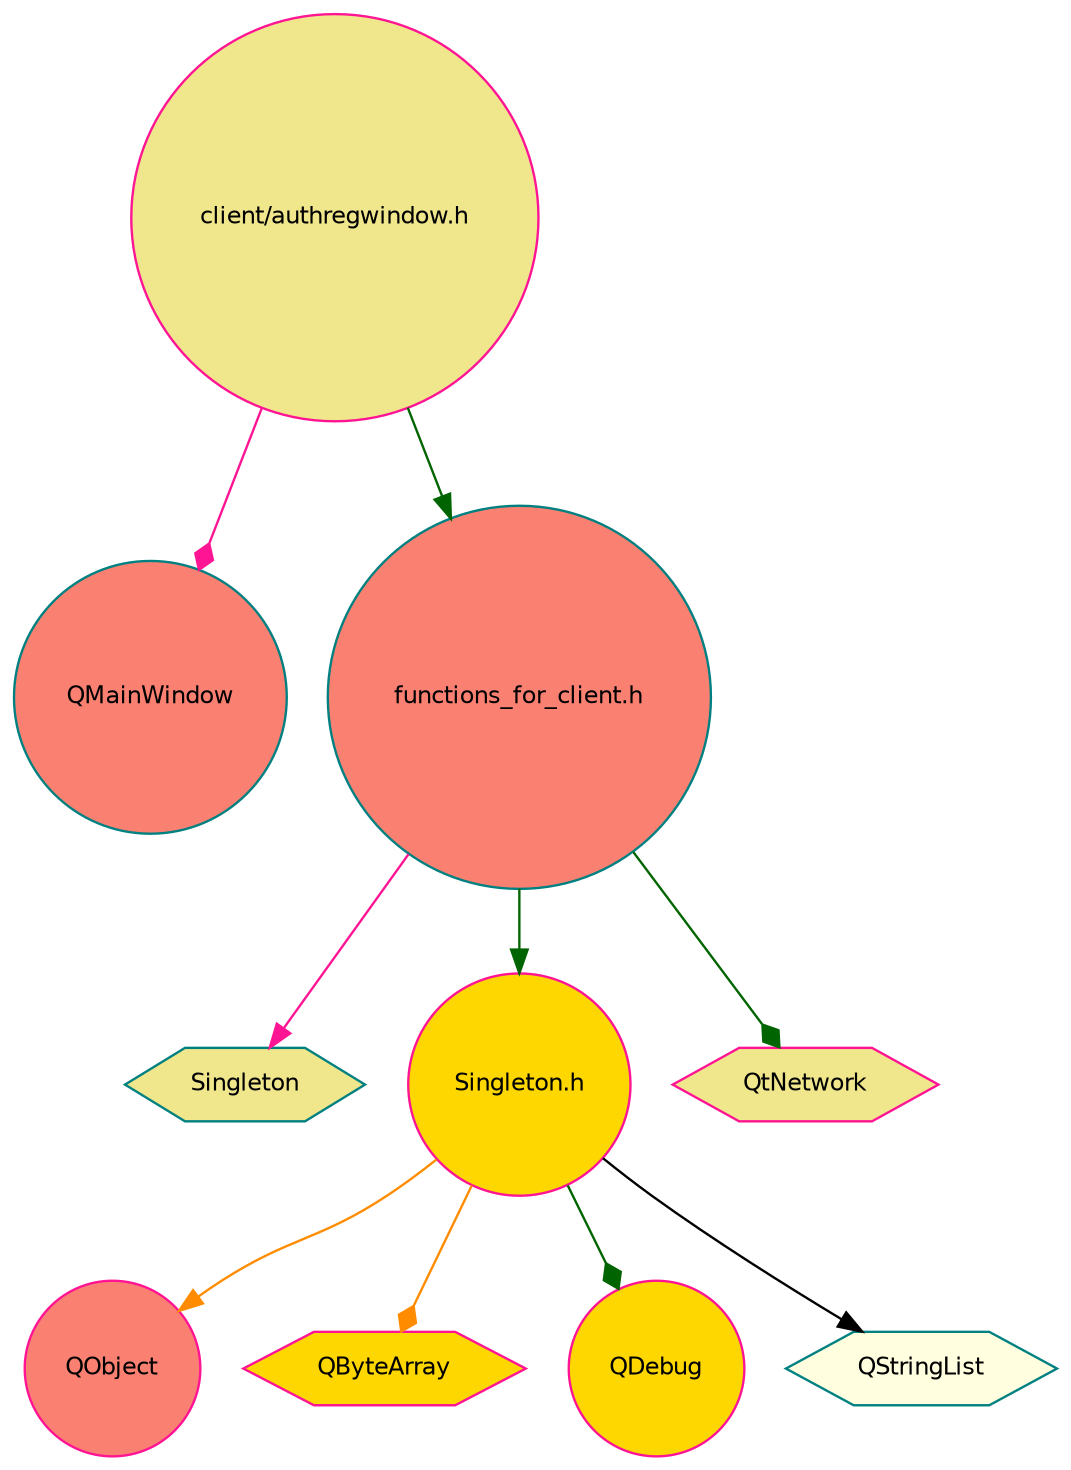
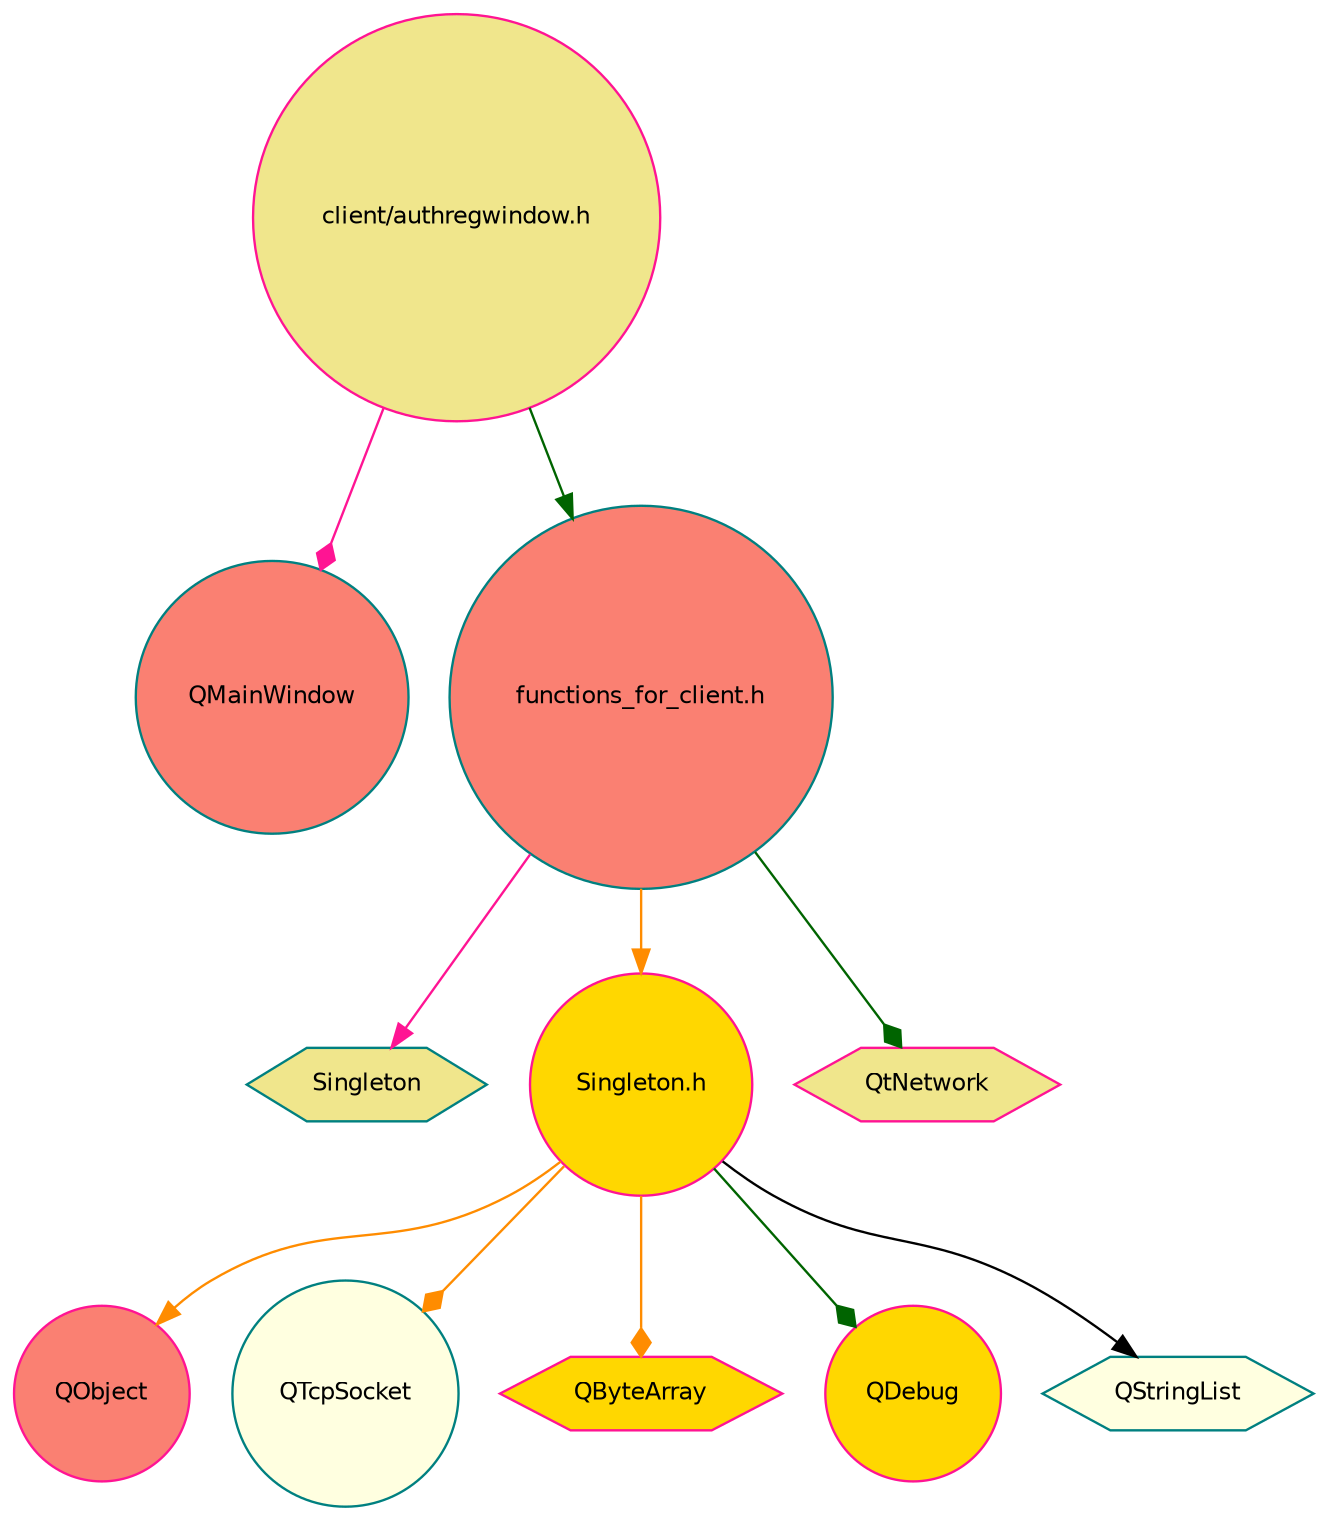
  digraph {
    node [color=deeppink fillcolor=khaki fontname=Helvetica fontsize=10 shape=circle style=filled]
    edge [arrowhead=diamond color=darkgreen fontname=Helvetica fontsize=10 labelfontname=Helvetica labelfontsize=10 style=solid]
    n1 [fontcolor=black height=0.2 label="client/authregwindow.h" width=0.4]
    n2 [color=teal fillcolor=salmon height=0.2 label=QMainWindow width=0.4]
    n3 [color=teal fillcolor=salmon height=0.2 label="functions_for_client.h" width=0.4]
    n4 [color=teal height=0.2 label=Singleton shape=hexagon width=0.4]
    n5 [fillcolor=gold height=0.2 label="Singleton.h" width=0.4]
    n6 [height=0.2 label=QtNetwork shape=hexagon width=0.4]
    n7 [fillcolor=salmon height=0.2 label=QObject width=0.4]
+   n8 [color=teal fillcolor=lightyellow height=0.2 label=QTcpSocket width=0.4]
    n9 [fillcolor=gold height=0.2 label=QByteArray shape=hexagon width=0.4]
    n10 [fillcolor=gold height=0.2 label=QDebug width=0.4]
    n11 [color=teal fillcolor=lightyellow height=0.2 label=QStringList shape=hexagon width=0.4]
    n1 -> n2 [color=deeppink]
    n1 -> n3 [arrowhead=normal]
    n3 -> n4 [arrowhead=normal color=deeppink]
-   n3 -> n5 [arrowhead=normal]
+   n3 -> n5 [arrowhead=normal color=darkorange]
    n3 -> n6
    n5 -> n7 [arrowhead=normal color=darkorange]
+   n5 -> n8 [color=darkorange]
    n5 -> n9 [color=darkorange]
    n5 -> n10
    n5 -> n11 [arrowhead=normal color=black]
  }
